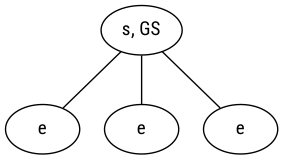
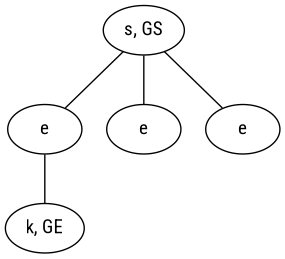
  graph {
    fontname="Roboto Condensed"
    node [fontname="Roboto Condensed"]
    edge [fontname="Roboto Condensed"]
    n1 [label="s, GS"]
    n2 [label=e]
    n3 [label=e]
    n4 [label=e]
+   n5 [label="k, GE"]
    n1 -- n2
    n1 -- n3
    n1 -- n4
+   n2 -- n5
  }
